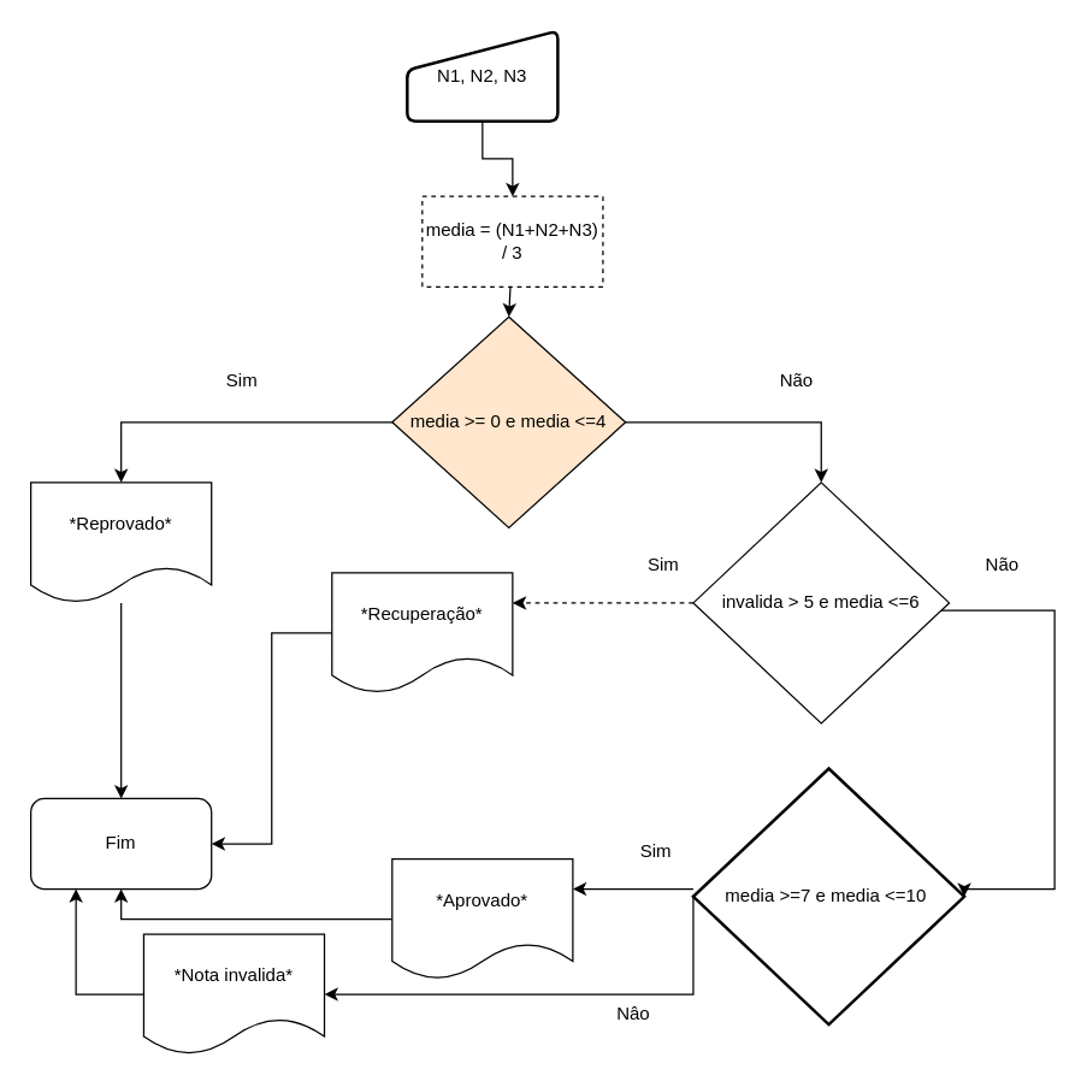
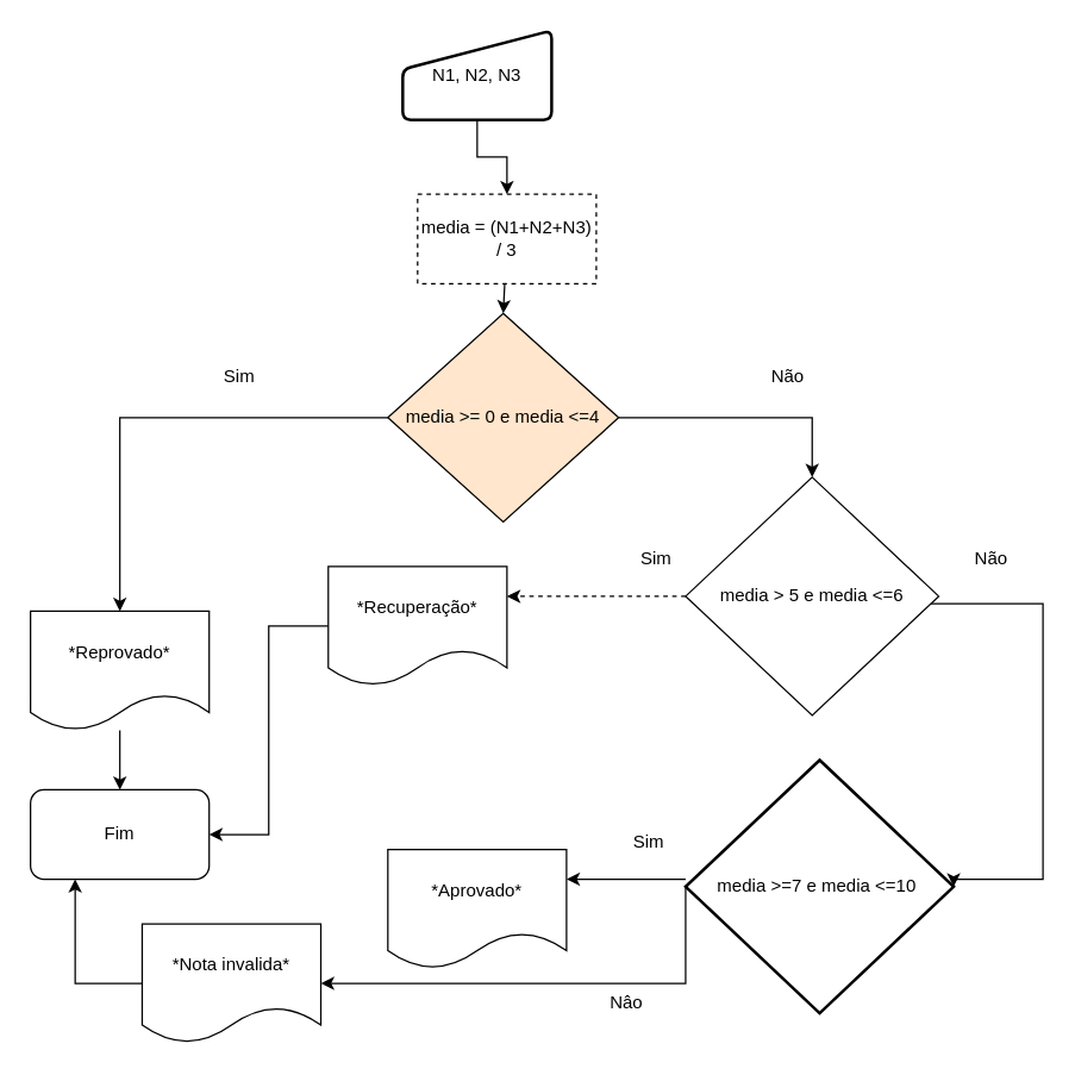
  <mxCell id="0" />
  <mxCell id="1" parent="0" />
  <mxCell id="2" value="media = (N1+N2+N3) / 3" style="rounded=0;whiteSpace=wrap;html=1;labelBackgroundColor=none;dashed=1;" vertex="1" parent="1"><mxGeometry x="280" y="130" width="120" height="60" as="geometry" /></mxCell>
  <mxCell id="3" value="" style="edgeStyle=orthogonalEdgeStyle;rounded=0;orthogonalLoop=1;jettySize=auto;html=1;labelBackgroundColor=none;fontColor=default;" edge="1" parent="1" source="4" target="2"><mxGeometry relative="1" as="geometry"><mxPoint x="410" y="50" as="sourcePoint" /><Array as="points" /></mxGeometry></mxCell>
  <mxCell id="4" value="N1, N2, N3" style="html=1;strokeWidth=2;shape=manualInput;whiteSpace=wrap;rounded=1;size=26;arcSize=11;labelBackgroundColor=none;" vertex="1" parent="1"><mxGeometry x="270" y="20" width="100" height="60" as="geometry" /></mxCell>
  <mxCell id="5" value="media &amp;gt;= 0 e media &amp;lt;=4" style="rhombus;whiteSpace=wrap;html=1;labelBackgroundColor=none;fillColor=#ffe6cc;" vertex="1" parent="1"><mxGeometry x="260" y="210" width="155" height="140" as="geometry" /></mxCell>
  <mxCell id="6" value="" style="endArrow=classic;html=1;rounded=0;entryX=0.5;entryY=0;entryDx=0;entryDy=0;labelBackgroundColor=none;fontColor=default;" edge="1" parent="1" source="2" target="5"><mxGeometry width="50" height="50" relative="1" as="geometry"><mxPoint x="320" y="260" as="sourcePoint" /><mxPoint x="370" y="210" as="targetPoint" /></mxGeometry></mxCell>
  <mxCell id="7" style="edgeStyle=orthogonalEdgeStyle;rounded=0;orthogonalLoop=1;jettySize=auto;html=1;entryX=0.5;entryY=0;entryDx=0;entryDy=0;labelBackgroundColor=none;fontColor=default;" edge="1" parent="1" source="8" target="26"><mxGeometry relative="1" as="geometry" /></mxCell>
- <mxCell id="8" value="*Reprovado*" style="shape=document;whiteSpace=wrap;html=1;boundedLbl=1;labelBackgroundColor=none;" vertex="1" parent="1"><mxGeometry x="20" y="320" width="120" height="80" as="geometry" /></mxCell>
+ <mxCell id="8" value="*Reprovado*" style="shape=document;whiteSpace=wrap;html=1;boundedLbl=1;labelBackgroundColor=none;" vertex="1" parent="1"><mxGeometry x="20" y="410" width="120" height="80" as="geometry" /></mxCell>
  <mxCell id="9" value="" style="endArrow=classic;html=1;rounded=0;exitX=0;exitY=0.5;exitDx=0;exitDy=0;labelBackgroundColor=none;fontColor=default;" edge="1" parent="1" source="5" target="8"><mxGeometry width="50" height="50" relative="1" as="geometry"><mxPoint x="170" y="280" as="sourcePoint" /><mxPoint x="80" y="340" as="targetPoint" /><Array as="points"><mxPoint x="80" y="280" /></Array></mxGeometry></mxCell>
  <mxCell id="10" value="Sim" style="text;html=1;align=center;verticalAlign=middle;resizable=0;points=[];autosize=1;strokeColor=none;fillColor=none;labelBackgroundColor=none;" vertex="1" parent="1"><mxGeometry x="140" y="238" width="40" height="30" as="geometry" /></mxCell>
  <mxCell id="11" value="" style="endArrow=classic;html=1;rounded=0;exitX=1;exitY=0.5;exitDx=0;exitDy=0;entryX=0.5;entryY=0;entryDx=0;entryDy=0;labelBackgroundColor=none;fontColor=default;" edge="1" parent="1" source="5" target="15"><mxGeometry width="50" height="50" relative="1" as="geometry"><mxPoint x="480" y="300" as="sourcePoint" /><mxPoint x="600" y="310" as="targetPoint" /><Array as="points"><mxPoint x="545" y="280" /></Array></mxGeometry></mxCell>
  <mxCell id="12" value="Não&amp;nbsp;" style="text;html=1;align=center;verticalAlign=middle;resizable=0;points=[];autosize=1;strokeColor=none;fillColor=none;labelBackgroundColor=none;" vertex="1" parent="1"><mxGeometry x="505" y="238" width="50" height="30" as="geometry" /></mxCell>
  <mxCell id="13" style="edgeStyle=orthogonalEdgeStyle;rounded=0;orthogonalLoop=1;jettySize=auto;html=1;entryX=1;entryY=0.25;entryDx=0;entryDy=0;labelBackgroundColor=none;fontColor=default;dashed=1;" edge="1" parent="1" source="15" target="17"><mxGeometry relative="1" as="geometry"><mxPoint x="350" y="410" as="targetPoint" /></mxGeometry></mxCell>
  <mxCell id="14" style="edgeStyle=orthogonalEdgeStyle;rounded=0;orthogonalLoop=1;jettySize=auto;html=1;entryX=1;entryY=0.5;entryDx=0;entryDy=0;entryPerimeter=0;labelBackgroundColor=none;fontColor=default;" edge="1" parent="1" source="15" target="21"><mxGeometry relative="1" as="geometry"><mxPoint x="580" y="550" as="targetPoint" /><Array as="points"><mxPoint x="700" y="405" /><mxPoint x="700" y="590" /></Array></mxGeometry></mxCell>
- <mxCell id="15" value="invalida &amp;gt; 5 e media &amp;lt;=6" style="rhombus;whiteSpace=wrap;html=1;labelBackgroundColor=none;" vertex="1" parent="1"><mxGeometry x="460" y="320" width="170" height="160" as="geometry" /></mxCell>
+ <mxCell id="15" value="media &amp;gt; 5 e media &amp;lt;=6" style="rhombus;whiteSpace=wrap;html=1;labelBackgroundColor=none;" vertex="1" parent="1"><mxGeometry x="460" y="320" width="170" height="160" as="geometry" /></mxCell>
  <mxCell id="16" style="edgeStyle=orthogonalEdgeStyle;rounded=0;orthogonalLoop=1;jettySize=auto;html=1;entryX=1;entryY=0.5;entryDx=0;entryDy=0;labelBackgroundColor=none;fontColor=default;" edge="1" parent="1" source="17" target="26"><mxGeometry relative="1" as="geometry" /></mxCell>
  <mxCell id="17" value="*Recuperação*" style="shape=document;whiteSpace=wrap;html=1;boundedLbl=1;labelBackgroundColor=none;" vertex="1" parent="1"><mxGeometry x="220" y="380" width="120" height="80" as="geometry" /></mxCell>
  <mxCell id="18" value="Sim" style="text;html=1;align=center;verticalAlign=middle;resizable=0;points=[];autosize=1;strokeColor=none;fillColor=none;labelBackgroundColor=none;" vertex="1" parent="1"><mxGeometry x="420" y="360" width="40" height="30" as="geometry" /></mxCell>
  <mxCell id="19" style="edgeStyle=orthogonalEdgeStyle;rounded=0;orthogonalLoop=1;jettySize=auto;html=1;entryX=1;entryY=0.25;entryDx=0;entryDy=0;labelBackgroundColor=none;fontColor=default;" edge="1" parent="1" source="21" target="24"><mxGeometry relative="1" as="geometry"><Array as="points"><mxPoint x="440" y="590" /><mxPoint x="440" y="590" /></Array></mxGeometry></mxCell>
  <mxCell id="20" style="edgeStyle=orthogonalEdgeStyle;rounded=0;orthogonalLoop=1;jettySize=auto;html=1;entryX=1;entryY=0.5;entryDx=0;entryDy=0;exitX=0;exitY=0.5;exitDx=0;exitDy=0;exitPerimeter=0;" edge="1" parent="1" source="21" target="28"><mxGeometry relative="1" as="geometry"><mxPoint x="550" y="780" as="targetPoint" /><Array as="points"><mxPoint x="460" y="660" /></Array></mxGeometry></mxCell>
  <mxCell id="21" value="media &amp;gt;=7 e media &amp;lt;=10&lt;span style=&quot;background-color: initial;&quot;&gt;&amp;nbsp;&lt;/span&gt;" style="strokeWidth=2;html=1;shape=mxgraph.flowchart.decision;whiteSpace=wrap;labelBackgroundColor=none;" vertex="1" parent="1"><mxGeometry x="460" y="510" width="180" height="170" as="geometry" /></mxCell>
  <mxCell id="22" value="Não" style="text;html=1;align=center;verticalAlign=middle;resizable=0;points=[];autosize=1;strokeColor=none;fillColor=none;labelBackgroundColor=none;" vertex="1" parent="1"><mxGeometry x="640" y="360" width="50" height="30" as="geometry" /></mxCell>
- <mxCell id="23" style="edgeStyle=orthogonalEdgeStyle;rounded=0;orthogonalLoop=1;jettySize=auto;html=1;entryX=0.5;entryY=1;entryDx=0;entryDy=0;labelBackgroundColor=none;fontColor=default;" edge="1" parent="1" source="24" target="26"><mxGeometry relative="1" as="geometry" /></mxCell>
  <mxCell id="24" value="*Aprovado*" style="shape=document;whiteSpace=wrap;html=1;boundedLbl=1;labelBackgroundColor=none;" vertex="1" parent="1"><mxGeometry x="260" y="570" width="120" height="80" as="geometry" /></mxCell>
  <mxCell id="25" value="Sim" style="text;html=1;align=center;verticalAlign=middle;resizable=0;points=[];autosize=1;strokeColor=none;fillColor=none;labelBackgroundColor=none;" vertex="1" parent="1"><mxGeometry x="415" y="550" width="40" height="30" as="geometry" /></mxCell>
  <mxCell id="26" value="Fim" style="rounded=1;whiteSpace=wrap;html=1;labelBackgroundColor=none;" vertex="1" parent="1"><mxGeometry x="20" y="530" width="120" height="60" as="geometry" /></mxCell>
  <mxCell id="27" style="edgeStyle=orthogonalEdgeStyle;rounded=0;orthogonalLoop=1;jettySize=auto;html=1;entryX=0.25;entryY=1;entryDx=0;entryDy=0;exitX=0;exitY=0.5;exitDx=0;exitDy=0;" edge="1" parent="1" source="28" target="26"><mxGeometry relative="1" as="geometry" /></mxCell>
  <mxCell id="28" value="*Nota invalida*" style="shape=document;whiteSpace=wrap;html=1;boundedLbl=1;" vertex="1" parent="1"><mxGeometry x="95" y="620" width="120" height="80" as="geometry" /></mxCell>
  <mxCell id="29" value="Nâo" style="text;html=1;align=center;verticalAlign=middle;resizable=0;points=[];autosize=1;strokeColor=none;fillColor=none;" vertex="1" parent="1"><mxGeometry x="395" y="658" width="50" height="30" as="geometry" /></mxCell>
